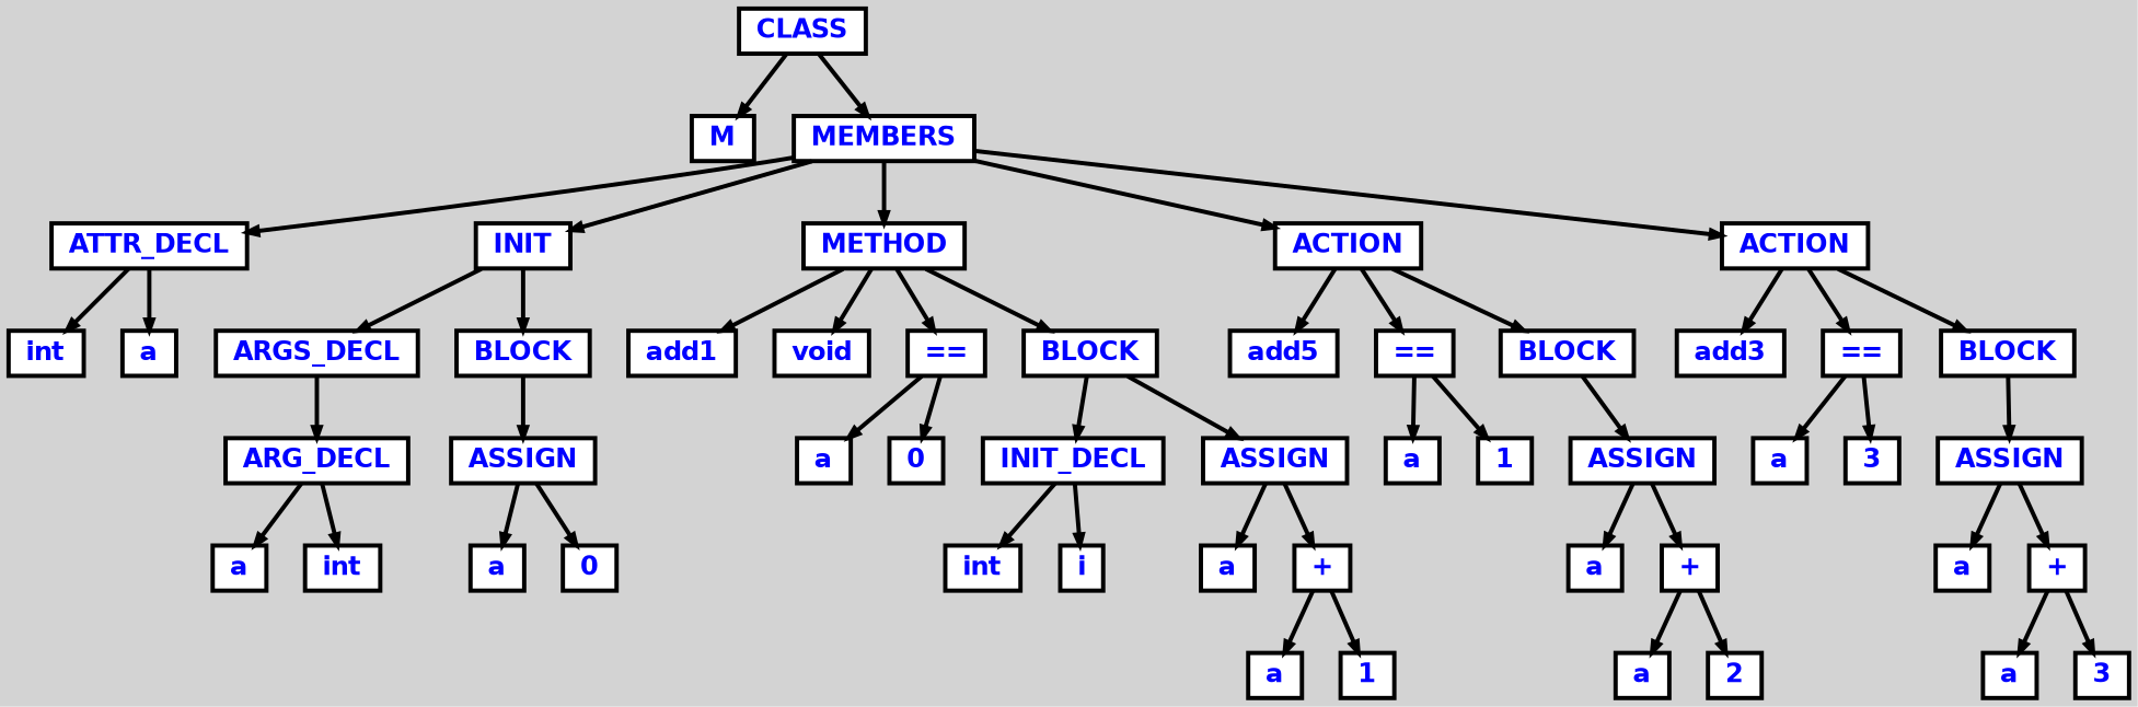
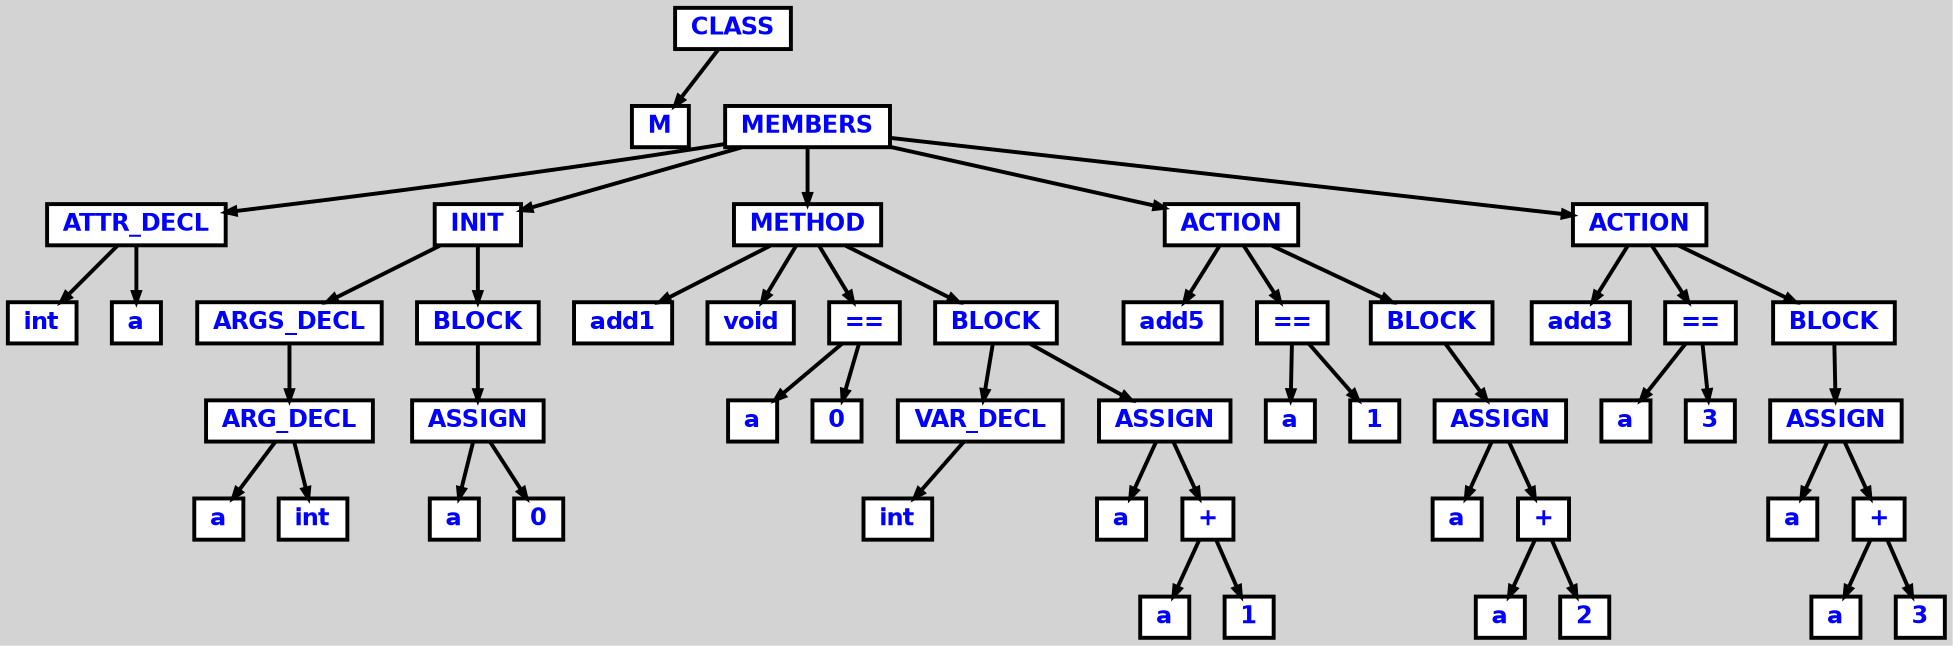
  digraph {
    bgcolor=lightgrey
    ordering=out
    ranksep=.4
    node [color=black fillcolor=white fixedsize=false fontcolor=blue fontname="Helvetica-bold" fontsize=12 shape=box style="filled, solid, bold"]
    edge [arrowsize=.5 color=black style=bold]
    n1 [height=.25 label=CLASS width=.25]
    n2 [height=.25 label=M width=.25]
    n3 [height=.25 label=MEMBERS width=.25]
    n4 [height=.25 label=ATTR_DECL width=.25]
    n5 [height=.25 label=INIT width=.25]
    n6 [height=.25 label=METHOD width=.25]
    n7 [height=.25 label=ACTION width=.25]
    n8 [height=.25 label=ACTION width=.25]
    n9 [height=.25 label=int width=.25]
    n10 [height=.25 label=a width=.25]
    n11 [height=.25 label=ARGS_DECL width=.25]
    n12 [height=.25 label=BLOCK width=.25]
    n13 [height=.25 label=add1 width=.25]
    n14 [height=.25 label=void width=.25]
    n15 [height=.25 label="==" width=.25]
    n16 [height=.25 label=BLOCK width=.25]
    n17 [height=.25 label=add5 width=.25]
    n18 [height=.25 label="==" width=.25]
    n19 [height=.25 label=BLOCK width=.25]
    n20 [height=.25 label=add3 width=.25]
    n21 [height=.25 label="==" width=.25]
    n22 [height=.25 label=BLOCK width=.25]
    n23 [height=.25 label=ARG_DECL width=.25]
    n24 [height=.25 label=ASSIGN width=.25]
    n25 [height=.25 label=a width=.25]
    n26 [height=.25 label=int width=.25]
    n27 [height=.25 label=a width=.25]
    n28 [height=.25 label=0 width=.25]
    n29 [height=.25 label=a width=.25]
    n30 [height=.25 label=0 width=.25]
-   n31 [height=.25 label=INIT_DECL width=.25]
+   n31 [height=.25 label=VAR_DECL width=.25]
    n32 [height=.25 label=ASSIGN width=.25]
    n33 [height=.25 label=int width=.25]
-   n34 [height=.25 label=i width=.25]
    n35 [height=.25 label=a width=.25]
    n36 [height=.25 label="+" width=.25]
    n37 [height=.25 label=a width=.25]
    n38 [height=.25 label=1 width=.25]
    n39 [height=.25 label=a width=.25]
    n40 [height=.25 label=1 width=.25]
    n41 [height=.25 label=ASSIGN width=.25]
    n42 [height=.25 label=a width=.25]
    n43 [height=.25 label="+" width=.25]
    n44 [height=.25 label=a width=.25]
    n45 [height=.25 label=2 width=.25]
    n46 [height=.25 label=a width=.25]
    n47 [height=.25 label=3 width=.25]
    n48 [height=.25 label=ASSIGN width=.25]
    n49 [height=.25 label=a width=.25]
    n50 [height=.25 label="+" width=.25]
    n51 [height=.25 label=a width=.25]
    n52 [height=.25 label=3 width=.25]
    n1 -> n2
-   n1 -> n3
    n3 -> n4
    n3 -> n5
    n3 -> n6
    n3 -> n7
    n3 -> n8
    n4 -> n9
    n4 -> n10
    n5 -> n11
    n5 -> n12
    n6 -> n13
    n6 -> n14
    n6 -> n15
    n6 -> n16
    n7 -> n17
    n7 -> n18
    n7 -> n19
    n8 -> n20
    n8 -> n21
    n8 -> n22
    n11 -> n23
    n12 -> n24
    n15 -> n29
    n15 -> n30
    n16 -> n31
    n16 -> n32
    n18 -> n39
    n18 -> n40
    n19 -> n41
    n21 -> n46
    n21 -> n47
    n22 -> n48
    n23 -> n25
    n23 -> n26
    n24 -> n27
    n24 -> n28
    n31 -> n33
-   n31 -> n34
    n32 -> n35
    n32 -> n36
    n36 -> n37
    n36 -> n38
    n41 -> n42
    n41 -> n43
    n43 -> n44
    n43 -> n45
    n48 -> n49
    n48 -> n50
    n50 -> n51
    n50 -> n52
  }
